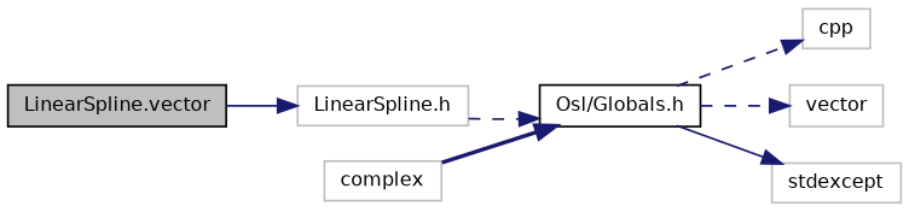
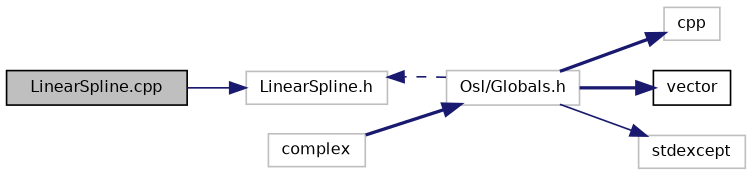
  digraph {
    rankdir=LR
    node [color=grey75 fillcolor=white fontname=Helvetica fontsize=10 shape=record style=filled]
    edge [color=midnightblue fontname=Helvetica fontsize=10 labelfontname=Helvetica labelfontsize=10 style=solid]
-   n1 [color=black fillcolor=grey75 fontcolor=black height=0.2 label="LinearSpline.vector" width=0.4]
+   n1 [color=black fillcolor=grey75 fontcolor=black height=0.2 label="LinearSpline.cpp" width=0.4]
    n2 [height=0.2 label="LinearSpline.h" width=0.4]
-   n3 [color=black height=0.2 label="Osl/Globals.h" width=0.4]
+   n3 [height=0.2 label="Osl/Globals.h" width=0.4]
    n4 [height=0.2 label=cpp width=0.4]
-   n5 [height=0.2 label=vector width=0.4]
+   n5 [color=black height=0.2 label=vector width=0.4]
    n6 [height=0.2 label=stdexcept width=0.4]
    n7 [height=0.2 label=complex width=0.4]
    n1 -> n2
-   n2 -> n3 [style=dashed]
-   n3 -> n4 [style=dashed]
-   n3 -> n5 [style=dashed]
+   n3 -> n2 [style=dashed]
+   n3 -> n4 [style=bold]
+   n3 -> n5 [style=bold]
    n3 -> n6
    n7 -> n3 [style=bold]
  }
